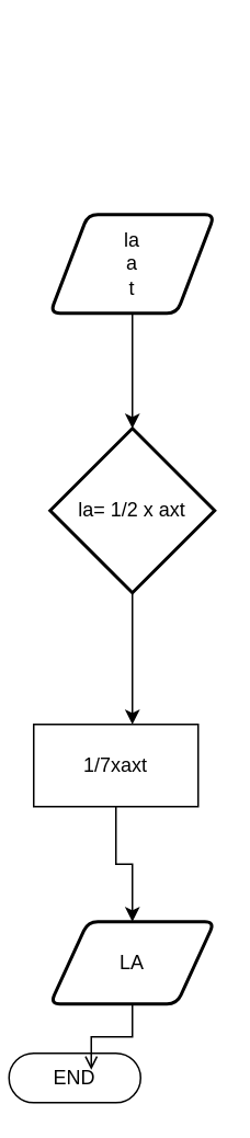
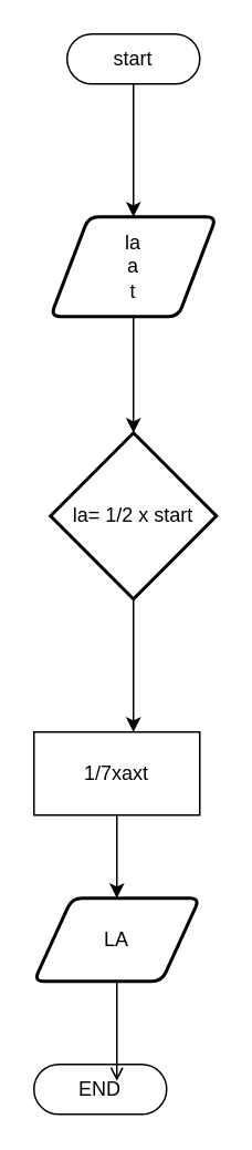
  <mxCell id="0" />
  <mxCell id="1" parent="0" />
+ <mxCell id="2" style="edgeStyle=orthogonalEdgeStyle;rounded=0;orthogonalLoop=1;jettySize=auto;html=1;entryX=0.5;entryY=0;entryDx=0;entryDy=0;" edge="1" parent="1" source="3" target="5"><mxGeometry relative="1" as="geometry" /></mxCell>
+ <mxCell id="3" value="start" style="html=1;dashed=0;whiteSpace=wrap;shape=mxgraph.dfd.start" vertex="1" parent="1"><mxGeometry x="40" y="20" width="80" height="30" as="geometry" /></mxCell>
  <mxCell id="4" style="edgeStyle=orthogonalEdgeStyle;rounded=0;orthogonalLoop=1;jettySize=auto;html=1;" edge="1" parent="1" source="5" target="6"><mxGeometry relative="1" as="geometry" /></mxCell>
  <mxCell id="5" value="&lt;div&gt;la&lt;/div&gt;&lt;div&gt;a &lt;br&gt;&lt;/div&gt;&lt;div&gt;t&lt;br&gt;&lt;/div&gt;" style="shape=parallelogram;html=1;strokeWidth=2;perimeter=parallelogramPerimeter;whiteSpace=wrap;rounded=1;arcSize=12;size=0.23;" vertex="1" parent="1"><mxGeometry x="30" y="130" width="100" height="60" as="geometry" /></mxCell>
- <mxCell id="6" value="la= 1/2 x axt" style="strokeWidth=2;html=1;shape=mxgraph.flowchart.decision;whiteSpace=wrap;" vertex="1" parent="1"><mxGeometry x="30" y="260" width="100" height="100" as="geometry" /></mxCell>
+ <mxCell id="6" value="la= 1/2 x start" style="strokeWidth=2;html=1;shape=mxgraph.flowchart.decision;whiteSpace=wrap;" vertex="1" parent="1"><mxGeometry x="30" y="260" width="100" height="100" as="geometry" /></mxCell>
  <mxCell id="7" style="edgeStyle=orthogonalEdgeStyle;rounded=0;orthogonalLoop=1;jettySize=auto;html=1;" edge="1" parent="1" source="8" target="9"><mxGeometry relative="1" as="geometry" /></mxCell>
  <mxCell id="8" value="1/7xaxt" style="html=1;dashed=0;whiteSpace=wrap;" vertex="1" parent="1"><mxGeometry x="20" y="440" width="100" height="50" as="geometry" /></mxCell>
- <mxCell id="9" value="LA" style="shape=parallelogram;html=1;strokeWidth=2;perimeter=parallelogramPerimeter;whiteSpace=wrap;rounded=1;arcSize=12;size=0.23;" vertex="1" parent="1"><mxGeometry x="30" y="560" width="100" height="50" as="geometry" /></mxCell>
- <mxCell id="10" value="END" style="html=1;dashed=0;whiteSpace=wrap;shape=mxgraph.dfd.start" vertex="1" parent="1"><mxGeometry x="5" y="640" width="80" height="30" as="geometry" /></mxCell>
+ <mxCell id="9" value="LA" style="shape=parallelogram;html=1;strokeWidth=2;perimeter=parallelogramPerimeter;whiteSpace=wrap;rounded=1;arcSize=12;size=0.23;" vertex="1" parent="1"><mxGeometry x="20" y="540" width="100" height="50" as="geometry" /></mxCell>
+ <mxCell id="10" value="END" style="html=1;dashed=0;whiteSpace=wrap;shape=mxgraph.dfd.start" vertex="1" parent="1"><mxGeometry x="20" y="640" width="80" height="30" as="geometry" /></mxCell>
  <mxCell id="11" style="edgeStyle=orthogonalEdgeStyle;rounded=0;orthogonalLoop=1;jettySize=auto;html=1;entryX=0.6;entryY=0;entryDx=0;entryDy=0;entryPerimeter=0;" edge="1" parent="1" source="6" target="8"><mxGeometry relative="1" as="geometry" /></mxCell>
  <mxCell id="12" style="edgeStyle=orthogonalEdgeStyle;rounded=0;orthogonalLoop=1;jettySize=auto;html=1;entryX=0.625;entryY=0.333;entryDx=0;entryDy=0;entryPerimeter=0;endArrow=open;" edge="1" parent="1" source="9" target="10"><mxGeometry relative="1" as="geometry" /></mxCell>
